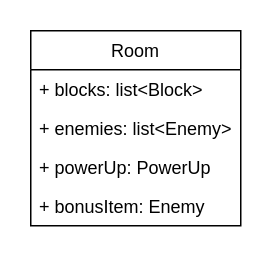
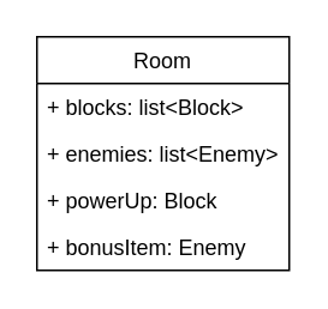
  <mxCell id="0" />
  <mxCell id="1" parent="0" />
  <mxCell id="2" value="Room" style="swimlane;fontStyle=0;childLayout=stackLayout;horizontal=1;startSize=26;fillColor=none;horizontalStack=0;resizeParent=1;resizeParentMax=0;resizeLast=0;collapsible=1;marginBottom=0;" vertex="1" parent="1"><mxGeometry x="20" y="20" width="140" height="130" as="geometry" /></mxCell>
  <mxCell id="3" value="+ blocks: list&lt;Block&gt;" style="text;strokeColor=none;fillColor=none;align=left;verticalAlign=top;spacingLeft=4;spacingRight=4;overflow=hidden;rotatable=0;points=[[0,0.5],[1,0.5]];portConstraint=eastwest;" vertex="1" parent="2"><mxGeometry y="26" width="140" height="26" as="geometry" /></mxCell>
  <mxCell id="4" value="+ enemies: list&lt;Enemy&gt;" style="text;strokeColor=none;fillColor=none;align=left;verticalAlign=top;spacingLeft=4;spacingRight=4;overflow=hidden;rotatable=0;points=[[0,0.5],[1,0.5]];portConstraint=eastwest;" vertex="1" parent="2"><mxGeometry y="52" width="140" height="26" as="geometry" /></mxCell>
- <mxCell id="5" value="+ powerUp: PowerUp" style="text;strokeColor=none;fillColor=none;align=left;verticalAlign=top;spacingLeft=4;spacingRight=4;overflow=hidden;rotatable=0;points=[[0,0.5],[1,0.5]];portConstraint=eastwest;" vertex="1" parent="2"><mxGeometry y="78" width="140" height="26" as="geometry" /></mxCell>
+ <mxCell id="5" value="+ powerUp: Block" style="text;strokeColor=none;fillColor=none;align=left;verticalAlign=top;spacingLeft=4;spacingRight=4;overflow=hidden;rotatable=0;points=[[0,0.5],[1,0.5]];portConstraint=eastwest;" vertex="1" parent="2"><mxGeometry y="78" width="140" height="26" as="geometry" /></mxCell>
  <mxCell id="6" value="+ bonusItem: Enemy" style="text;strokeColor=none;fillColor=none;align=left;verticalAlign=top;spacingLeft=4;spacingRight=4;overflow=hidden;rotatable=0;points=[[0,0.5],[1,0.5]];portConstraint=eastwest;" vertex="1" parent="2"><mxGeometry y="104" width="140" height="26" as="geometry" /></mxCell>
